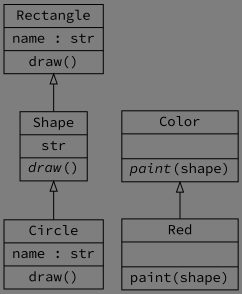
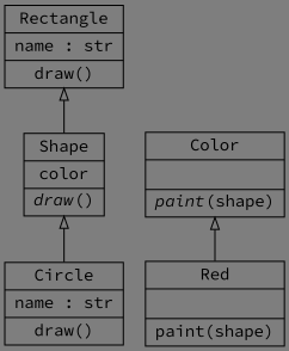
  digraph {
    bgcolor="#7e7e7e"
    fontname="Source Code Pro"
    rankdir=BT
    node [color=black fontcolor=black fontname="Source Code Pro" shape=record style=solid]
    edge [arrowhead=empty arrowtail=none fontname="Source Code Pro"]
    n1 [label=<{Circle|name : str<br ALIGN="LEFT"/>|draw()<br ALIGN="LEFT"/>}>]
-   n2 [label=<{Shape|str<br ALIGN="LEFT"/>|<I>draw</I>()<br ALIGN="LEFT"/>}>]
+   n2 [label=<{Shape|color<br ALIGN="LEFT"/>|<I>draw</I>()<br ALIGN="LEFT"/>}>]
    n3 [label=<{Rectangle|name : str<br ALIGN="LEFT"/>|draw()<br ALIGN="LEFT"/>}>]
    n4 [label=<{Color|<br ALIGN="LEFT"/>|<I>paint</I>(shape)<br ALIGN="LEFT"/>}>]
    n5 [label=<{Red|<br ALIGN="LEFT"/>|paint(shape)<br ALIGN="LEFT"/>}>]
    n1 -> n2
    n2 -> n3
    n5 -> n4
  }
